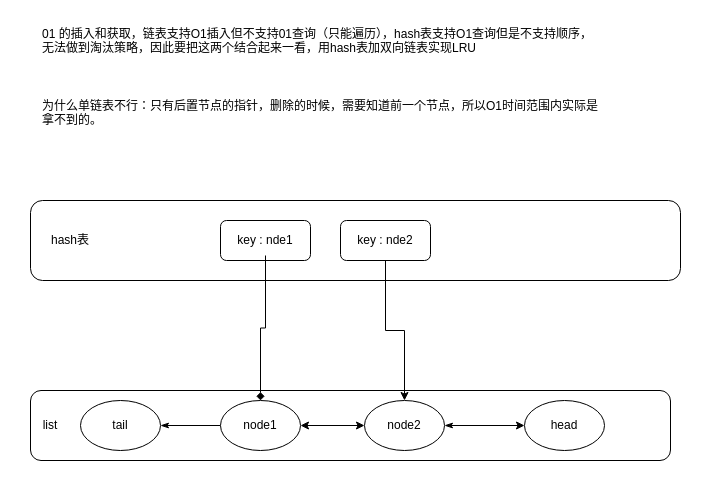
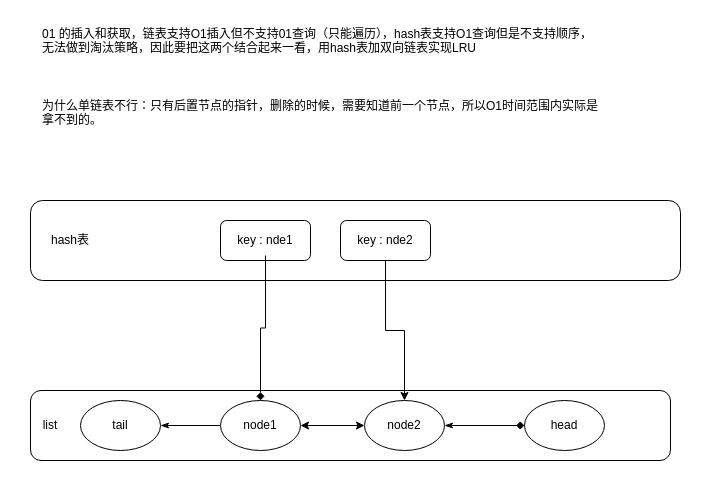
  <mxCell id="0" />
  <mxCell id="1" parent="0" />
  <mxCell id="2" value="" style="rounded=1;whiteSpace=wrap;html=1;" vertex="1" parent="1"><mxGeometry x="30" y="200" width="650" height="80" as="geometry" /></mxCell>
  <mxCell id="3" value="" style="rounded=1;whiteSpace=wrap;html=1;" vertex="1" parent="1"><mxGeometry x="30" y="390" width="640" height="70" as="geometry" /></mxCell>
  <mxCell id="4" value="01 的插入和获取，链表支持O1插入但不支持01查询（只能遍历），hash表支持O1查询但是不支持顺序，无法做到淘汰策略，因此要把这两个结合起来一看，用hash表加双向链表实现LRU&lt;div&gt;&lt;br&gt;&lt;/div&gt;&lt;div&gt;&lt;br&gt;&lt;/div&gt;&lt;div&gt;&lt;br&gt;&lt;/div&gt;&lt;div&gt;为什么单链表不行：只有后置节点的指针，删除的时候，需要知道前一个节点，所以O1时间范围内实际是拿不到的。&lt;/div&gt;" style="text;html=1;align=left;verticalAlign=top;whiteSpace=wrap;rounded=0;" vertex="1" parent="1"><mxGeometry x="40" y="20" width="560" height="150" as="geometry" /></mxCell>
  <mxCell id="5" value="" style="edgeStyle=orthogonalEdgeStyle;rounded=0;orthogonalLoop=1;jettySize=auto;html=1;startArrow=classicThin;startFill=1;endArrow=none;" edge="1" parent="1" source="6" target="10"><mxGeometry relative="1" as="geometry" /></mxCell>
  <mxCell id="6" value="tail" style="ellipse;whiteSpace=wrap;html=1;" vertex="1" parent="1"><mxGeometry x="80" y="400" width="80" height="50" as="geometry" /></mxCell>
- <mxCell id="7" value="" style="edgeStyle=orthogonalEdgeStyle;rounded=0;orthogonalLoop=1;jettySize=auto;html=1;startArrow=classicThin;startFill=1;" edge="1" parent="1" source="8" target="11"><mxGeometry relative="1" as="geometry" /></mxCell>
+ <mxCell id="7" value="" style="edgeStyle=orthogonalEdgeStyle;rounded=0;orthogonalLoop=1;jettySize=auto;html=1;startArrow=classicThin;startFill=1;endArrow=diamond;" edge="1" parent="1" source="8" target="11"><mxGeometry relative="1" as="geometry" /></mxCell>
  <mxCell id="8" value="node2" style="ellipse;whiteSpace=wrap;html=1;" vertex="1" parent="1"><mxGeometry x="364" y="400" width="80" height="50" as="geometry" /></mxCell>
  <mxCell id="9" value="" style="edgeStyle=orthogonalEdgeStyle;rounded=0;orthogonalLoop=1;jettySize=auto;html=1;startArrow=classic;startFill=1;" edge="1" parent="1" source="10" target="8"><mxGeometry relative="1" as="geometry" /></mxCell>
  <mxCell id="10" value="node1" style="ellipse;whiteSpace=wrap;html=1;" vertex="1" parent="1"><mxGeometry x="220" y="400" width="80" height="50" as="geometry" /></mxCell>
  <mxCell id="11" value="head" style="ellipse;whiteSpace=wrap;html=1;" vertex="1" parent="1"><mxGeometry x="524" y="400" width="80" height="50" as="geometry" /></mxCell>
  <mxCell id="12" value="" style="rounded=1;whiteSpace=wrap;html=1;" vertex="1" parent="1"><mxGeometry x="220" y="220" width="90" height="40" as="geometry" /></mxCell>
  <mxCell id="13" style="edgeStyle=orthogonalEdgeStyle;rounded=0;orthogonalLoop=1;jettySize=auto;html=1;entryX=0.5;entryY=0;entryDx=0;entryDy=0;endArrow=diamond;" edge="1" parent="1" source="14" target="10"><mxGeometry relative="1" as="geometry" /></mxCell>
  <mxCell id="14" value="key :&amp;nbsp;&lt;span style=&quot;background-color: transparent; color: light-dark(rgb(0, 0, 0), rgb(255, 255, 255));&quot;&gt;nde1&lt;/span&gt;" style="text;html=1;align=center;verticalAlign=middle;whiteSpace=wrap;rounded=0;" vertex="1" parent="1"><mxGeometry x="235" y="225" width="60" height="30" as="geometry" /></mxCell>
  <mxCell id="15" style="edgeStyle=orthogonalEdgeStyle;rounded=0;orthogonalLoop=1;jettySize=auto;html=1;exitX=0.5;exitY=1;exitDx=0;exitDy=0;" edge="1" parent="1" source="16" target="8"><mxGeometry relative="1" as="geometry" /></mxCell>
  <mxCell id="16" value="" style="rounded=1;whiteSpace=wrap;html=1;" vertex="1" parent="1"><mxGeometry x="340" y="220" width="90" height="40" as="geometry" /></mxCell>
  <mxCell id="17" value="key :&amp;nbsp;&lt;span style=&quot;background-color: transparent; color: light-dark(rgb(0, 0, 0), rgb(255, 255, 255));&quot;&gt;nde2&lt;/span&gt;" style="text;html=1;align=center;verticalAlign=middle;whiteSpace=wrap;rounded=0;" vertex="1" parent="1"><mxGeometry x="355" y="225" width="60" height="30" as="geometry" /></mxCell>
  <mxCell id="18" value="list" style="text;html=1;align=center;verticalAlign=middle;whiteSpace=wrap;rounded=0;" vertex="1" parent="1"><mxGeometry x="20" y="410" width="60" height="30" as="geometry" /></mxCell>
  <mxCell id="19" value="hash表" style="text;html=1;align=center;verticalAlign=middle;whiteSpace=wrap;rounded=0;" vertex="1" parent="1"><mxGeometry x="40" y="225" width="60" height="30" as="geometry" /></mxCell>
